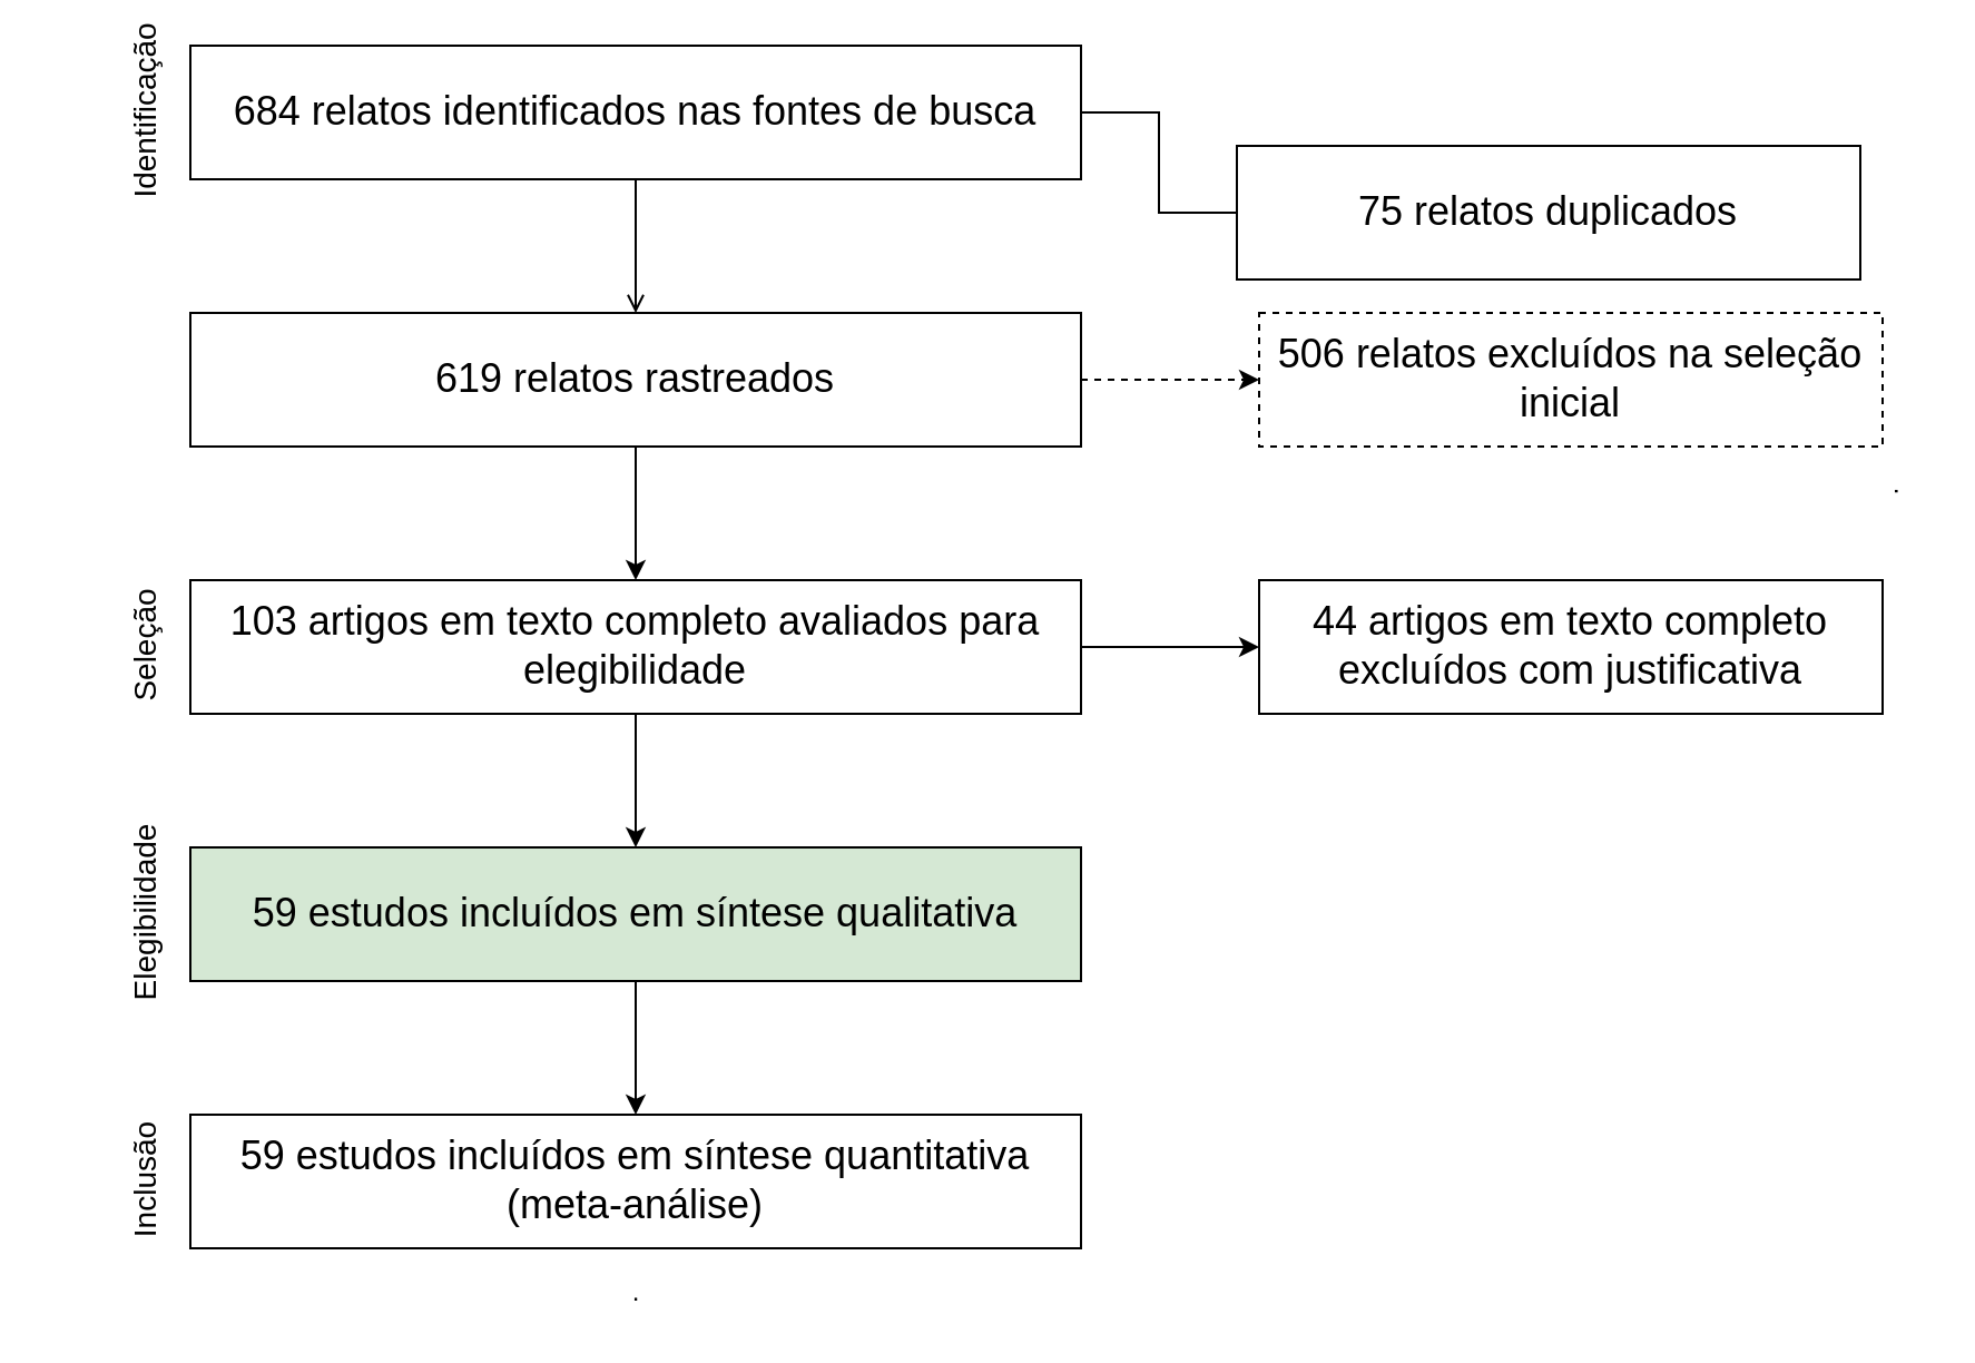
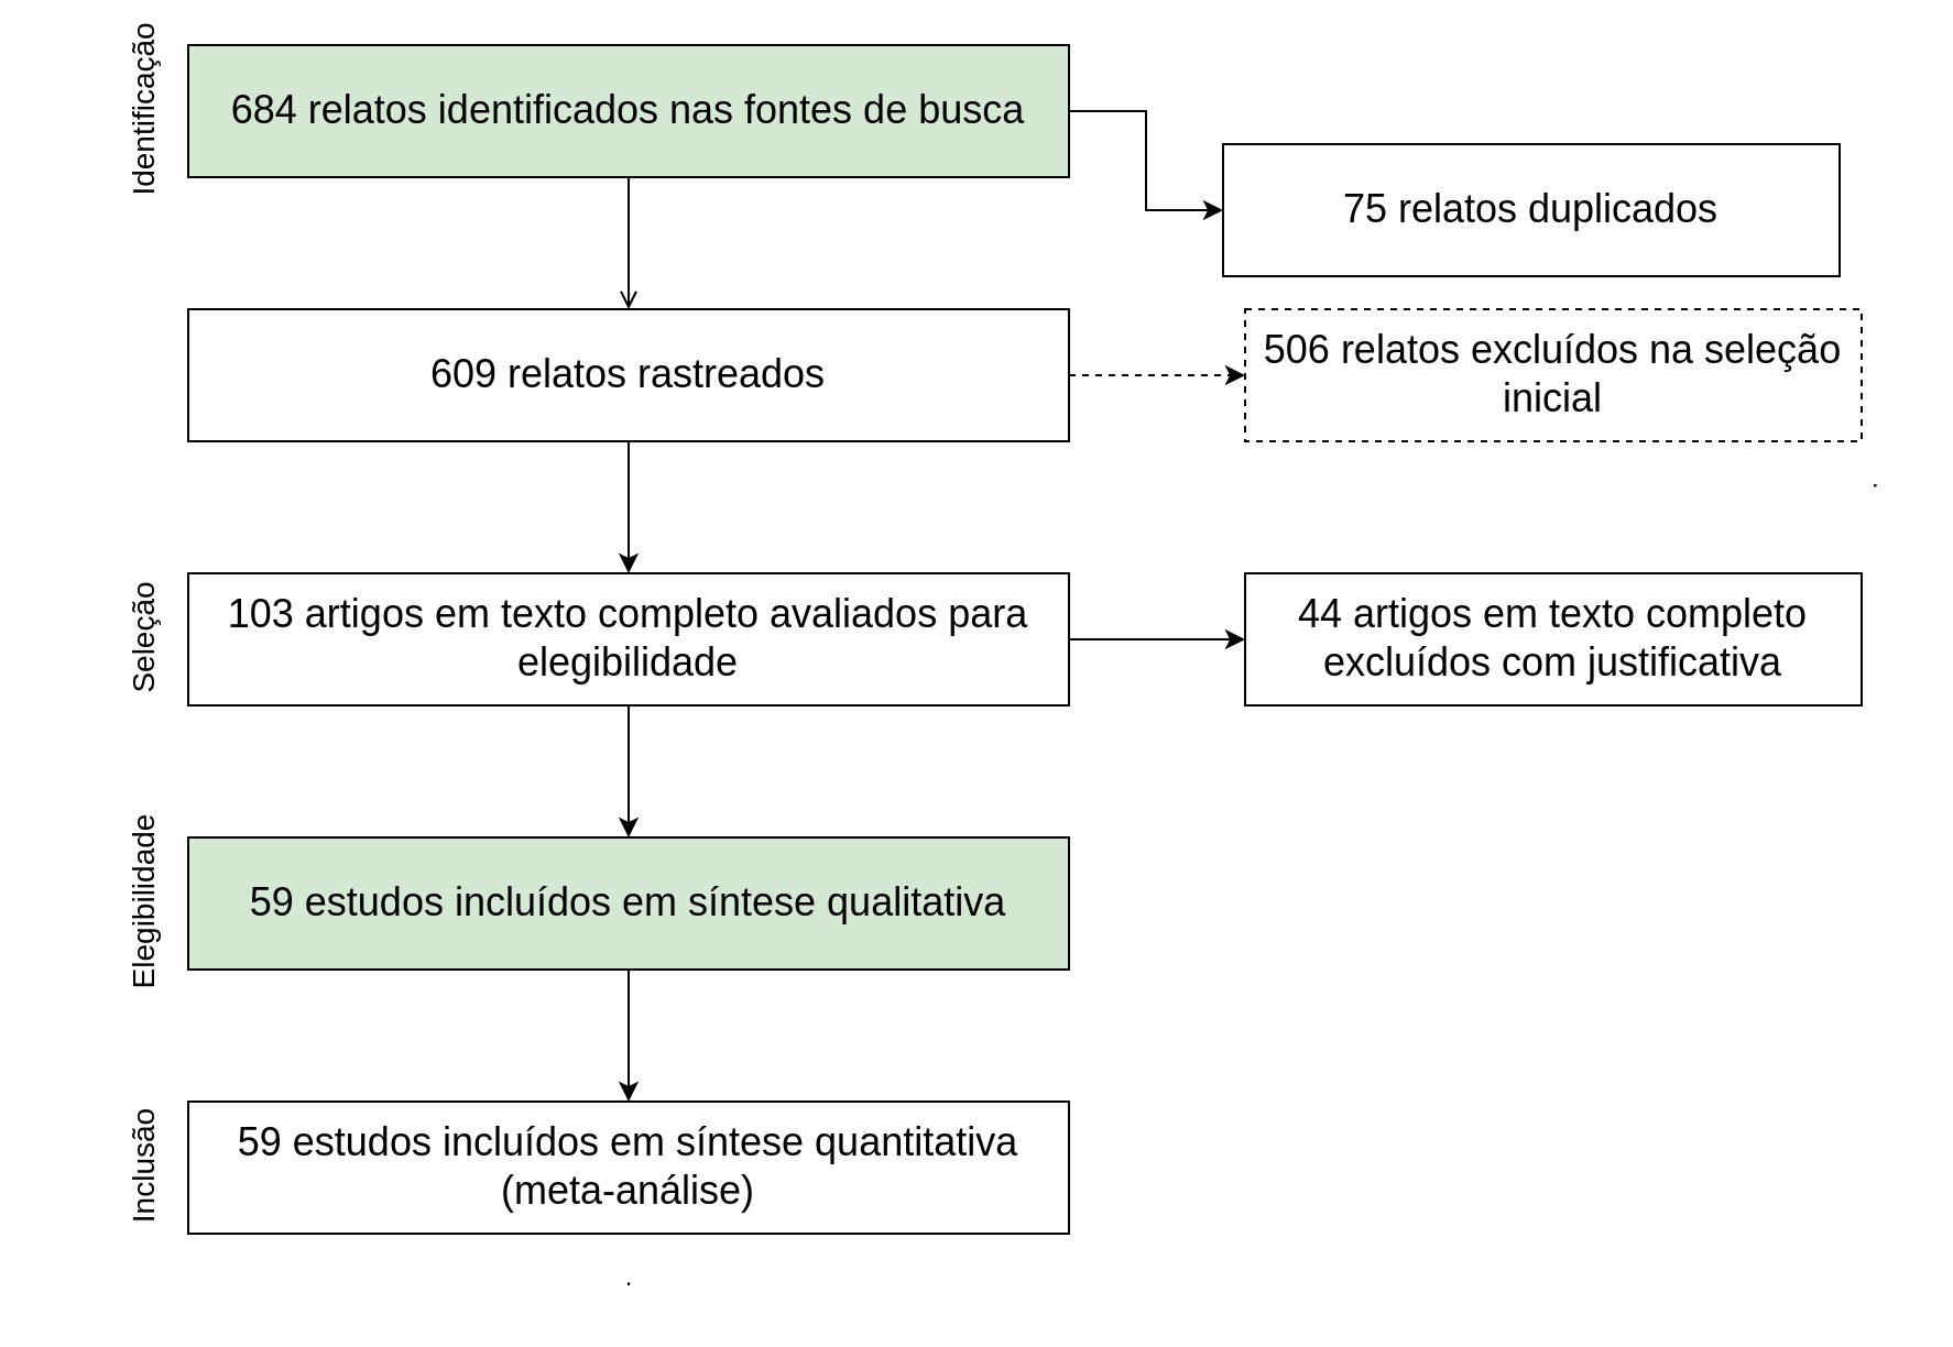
  <mxCell id="0" />
  <mxCell id="1" parent="0" />
- <mxCell id="2" value="" style="edgeStyle=orthogonalEdgeStyle;rounded=0;orthogonalLoop=1;jettySize=auto;html=1;fontFamily=Helvetica;endArrow=none;" edge="1" parent="1" source="4" target="21"><mxGeometry relative="1" as="geometry" /></mxCell>
+ <mxCell id="2" value="" style="edgeStyle=orthogonalEdgeStyle;rounded=0;orthogonalLoop=1;jettySize=auto;html=1;fontFamily=Helvetica;" edge="1" parent="1" source="4" target="21"><mxGeometry relative="1" as="geometry" /></mxCell>
  <mxCell id="3" value="" style="edgeStyle=orthogonalEdgeStyle;rounded=0;orthogonalLoop=1;jettySize=auto;html=1;fontFamily=Helvetica;endArrow=open;" edge="1" parent="1" source="4" target="9"><mxGeometry relative="1" as="geometry" /></mxCell>
- <mxCell id="4" value="&lt;font style=&quot;font-size: 18px&quot;&gt;684 relatos identificados nas fontes de busca &lt;/font&gt;" style="rounded=0;whiteSpace=wrap;html=1;" vertex="1" parent="1"><mxGeometry x="85" y="20" width="400" height="60" as="geometry" /></mxCell>
+ <mxCell id="4" value="&lt;font style=&quot;font-size: 18px&quot;&gt;684 relatos identificados nas fontes de busca &lt;/font&gt;" style="rounded=0;whiteSpace=wrap;html=1;fillColor=#d5e8d4;" vertex="1" parent="1"><mxGeometry x="85" y="20" width="400" height="60" as="geometry" /></mxCell>
  <mxCell id="5" value="&lt;font style=&quot;font-size: 14px&quot;&gt;Identificação&lt;/font&gt;" style="text;html=1;align=center;verticalAlign=middle;resizable=0;points=[];autosize=1;fontFamily=Helvetica;rotation=270;" vertex="1" parent="1"><mxGeometry x="20" y="40" width="90" height="20" as="geometry" /></mxCell>
  <mxCell id="6" style="edgeStyle=orthogonalEdgeStyle;rounded=0;orthogonalLoop=1;jettySize=auto;html=1;exitX=0.5;exitY=1;exitDx=0;exitDy=0;fontFamily=Helvetica;" edge="1" parent="1"><mxGeometry relative="1" as="geometry"><mxPoint x="285" y="180" as="sourcePoint" /><mxPoint x="285" y="180" as="targetPoint" /></mxGeometry></mxCell>
  <mxCell id="7" value="" style="edgeStyle=orthogonalEdgeStyle;rounded=0;orthogonalLoop=1;jettySize=auto;html=1;fontFamily=Helvetica;dashed=1;" edge="1" parent="1" source="9" target="10"><mxGeometry relative="1" as="geometry" /></mxCell>
  <mxCell id="8" value="" style="edgeStyle=orthogonalEdgeStyle;rounded=0;orthogonalLoop=1;jettySize=auto;html=1;fontFamily=Helvetica;" edge="1" parent="1" source="9" target="14"><mxGeometry relative="1" as="geometry" /></mxCell>
- <mxCell id="9" value="&lt;font style=&quot;font-size: 18px&quot;&gt;619 relatos rastreados&lt;/font&gt;" style="whiteSpace=wrap;html=1;rounded=0;" vertex="1" parent="1"><mxGeometry x="85" y="140" width="400" height="60" as="geometry" /></mxCell>
+ <mxCell id="9" value="&lt;font style=&quot;font-size: 18px&quot;&gt;609 relatos rastreados&lt;/font&gt;" style="whiteSpace=wrap;html=1;rounded=0;" vertex="1" parent="1"><mxGeometry x="85" y="140" width="400" height="60" as="geometry" /></mxCell>
  <mxCell id="10" value="&lt;font style=&quot;font-size: 18px&quot;&gt;506 relatos excluídos na seleção inicial&lt;/font&gt;" style="whiteSpace=wrap;html=1;rounded=0;dashed=1;" vertex="1" parent="1"><mxGeometry x="565" y="140" width="280" height="60" as="geometry" /></mxCell>
  <mxCell id="11" value="&lt;font style=&quot;font-size: 14px&quot;&gt;Elegibilidade&lt;/font&gt;" style="text;html=1;align=center;verticalAlign=middle;resizable=0;points=[];autosize=1;fontFamily=Helvetica;rotation=270;" vertex="1" parent="1"><mxGeometry x="20" y="400" width="90" height="20" as="geometry" /></mxCell>
  <mxCell id="12" value="" style="edgeStyle=orthogonalEdgeStyle;rounded=0;orthogonalLoop=1;jettySize=auto;html=1;fontFamily=Helvetica;" edge="1" parent="1" source="14" target="15"><mxGeometry relative="1" as="geometry" /></mxCell>
  <mxCell id="13" value="" style="edgeStyle=orthogonalEdgeStyle;rounded=0;orthogonalLoop=1;jettySize=auto;html=1;fontFamily=Helvetica;" edge="1" parent="1" source="14" target="17"><mxGeometry relative="1" as="geometry" /></mxCell>
  <mxCell id="14" value="&lt;font style=&quot;font-size: 18px&quot;&gt;103 artigos em texto completo avaliados para elegibilidade&lt;/font&gt;" style="whiteSpace=wrap;html=1;rounded=0;" vertex="1" parent="1"><mxGeometry x="85" y="260" width="400" height="60" as="geometry" /></mxCell>
  <mxCell id="15" value="&lt;font style=&quot;font-size: 18px&quot;&gt;44 artigos em texto completo excluídos com justificativa&lt;/font&gt;" style="whiteSpace=wrap;html=1;rounded=0;" vertex="1" parent="1"><mxGeometry x="565" y="260" width="280" height="60" as="geometry" /></mxCell>
  <mxCell id="16" value="" style="edgeStyle=orthogonalEdgeStyle;rounded=0;orthogonalLoop=1;jettySize=auto;html=1;fontFamily=Helvetica;" edge="1" parent="1" source="17" target="18"><mxGeometry relative="1" as="geometry" /></mxCell>
  <mxCell id="17" value="&lt;font style=&quot;font-size: 18px&quot;&gt;59 estudos incluídos em síntese qualitativa&lt;/font&gt;" style="whiteSpace=wrap;html=1;rounded=0;fillColor=#d5e8d4;" vertex="1" parent="1"><mxGeometry x="85" y="380" width="400" height="60" as="geometry" /></mxCell>
  <mxCell id="18" value="&lt;font style=&quot;font-size: 18px&quot;&gt;59 estudos incluídos em síntese quantitativa (meta-análise)&lt;/font&gt;" style="whiteSpace=wrap;html=1;rounded=0;" vertex="1" parent="1"><mxGeometry x="85" y="500" width="400" height="60" as="geometry" /></mxCell>
  <mxCell id="19" value="&lt;font style=&quot;font-size: 14px&quot;&gt;Seleção&lt;/font&gt;" style="text;html=1;align=center;verticalAlign=middle;resizable=0;points=[];autosize=1;fontFamily=Helvetica;rotation=270;" vertex="1" parent="1"><mxGeometry x="30" y="280" width="70" height="20" as="geometry" /></mxCell>
  <mxCell id="20" value="&lt;font style=&quot;font-size: 14px&quot;&gt;Inclusão&lt;/font&gt;" style="text;html=1;align=center;verticalAlign=middle;resizable=0;points=[];autosize=1;fontFamily=Helvetica;rotation=270;" vertex="1" parent="1"><mxGeometry x="30" y="520" width="70" height="20" as="geometry" /></mxCell>
  <mxCell id="21" value="&lt;font style=&quot;font-size: 18px&quot;&gt;75 relatos duplicados&lt;/font&gt;" style="whiteSpace=wrap;html=1;rounded=0;" vertex="1" parent="1"><mxGeometry x="555" y="65" width="280" height="60" as="geometry" /></mxCell>
  <mxCell id="22" value="." style="text;html=1;align=center;verticalAlign=middle;resizable=0;points=[];autosize=1;fontFamily=Helvetica;" vertex="1" parent="1"><mxGeometry x="275" y="570" width="20" height="20" as="geometry" /></mxCell>
  <mxCell id="23" value="." style="text;html=1;align=center;verticalAlign=middle;resizable=0;points=[];autosize=1;fontFamily=Helvetica;rotation=90;" vertex="1" parent="1"><mxGeometry x="845" y="210" width="20" height="20" as="geometry" /></mxCell>
